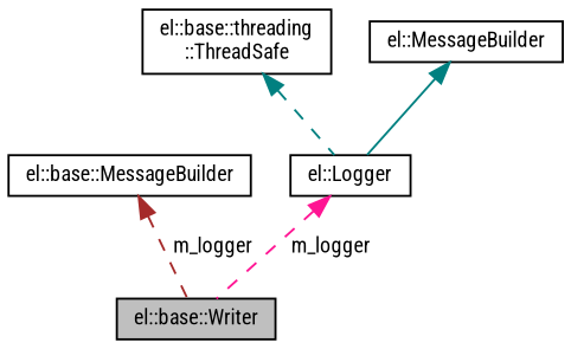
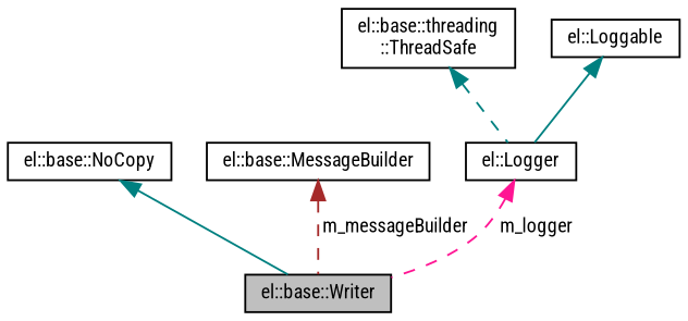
  digraph {
    fontname="Roboto Condensed"
    node [color=black fillcolor=white fontname="Roboto Condensed" fontsize=10 shape=record style=filled]
    edge [color=teal dir=back fontname="Roboto Condensed" fontsize=10 labelfontname=Helvetica labelfontsize=10 style=dashed]
    n1 [fillcolor=grey75 fontcolor=black height=0.2 label="el::base::Writer" width=0.4]
+   n2 [height=0.2 label="el::base::NoCopy" width=0.4]
    n3 [height=0.2 label="el::base::MessageBuilder" width=0.4]
    n4 [height=0.2 label="el::Logger" width=0.4]
    n5 [height=0.2 label="el::base::threading\l::ThreadSafe" width=0.4]
-   n6 [height=0.2 label="el::MessageBuilder" width=0.4]
-   n3 -> n1 [color=brown label=" m_logger"]
+   n6 [height=0.2 label="el::Loggable" width=0.4]
+   n2 -> n1 [style=solid]
+   n3 -> n1 [color=brown label=" m_messageBuilder"]
    n4 -> n1 [color=deeppink label=" m_logger"]
    n5 -> n4
    n6 -> n4 [style=solid]
  }
